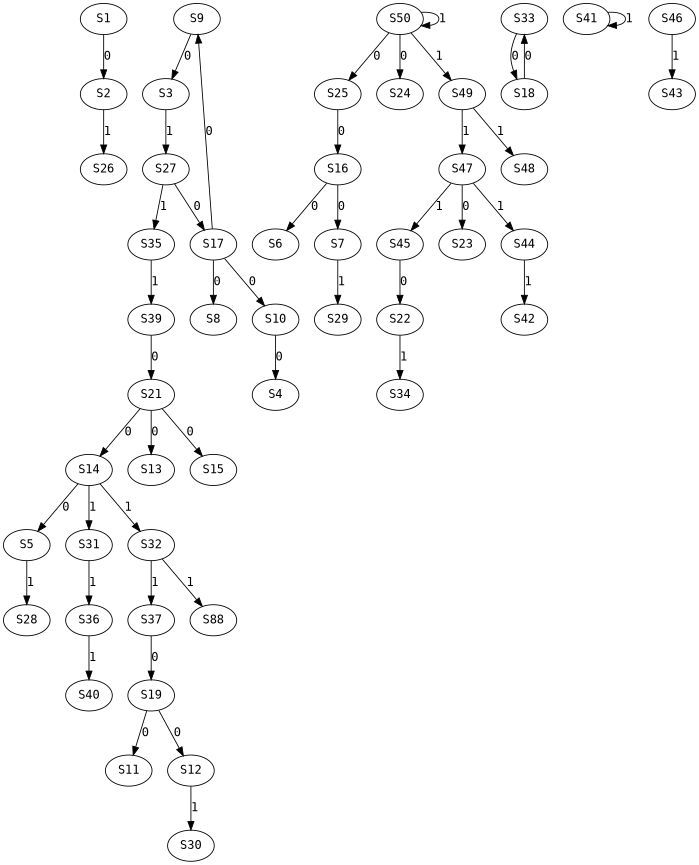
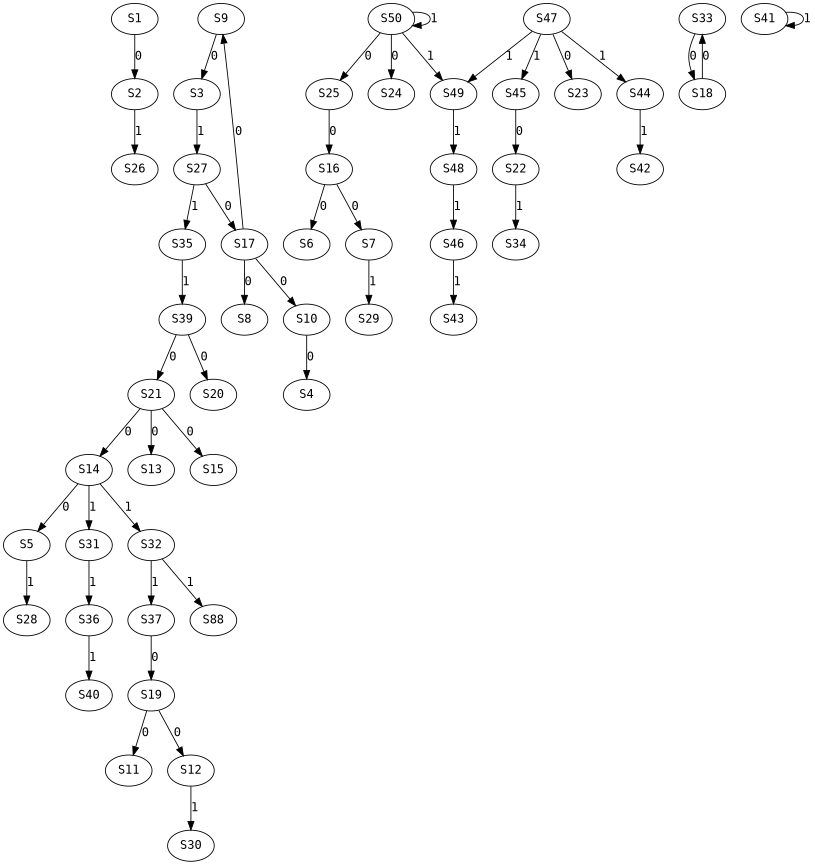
  strict digraph {
    fontname="DejaVu Sans Mono"
    node [fontname="DejaVu Sans Mono"]
    edge [fontname="DejaVu Sans Mono"]
    S1
    S2
    S26
    S9
    S3
    S27
    S17
    S35
    S10
    S4
    S14
    S5
    S31
    S32
    S28
    S36
    S37
    n18 [label=S88]
    S16
    S6
    S7
    S29
    S8
    S19
    S11
    S12
    S30
    S21
    S13
    S15
    S25
    S39
    S33
    S18
+   S20
    S45
    S22
    S34
    S47
    S23
    S44
    S42
    S50
    S24
    S49
    S48
    S40
    S41
    S46
    S43
    S1 -> S2 [label=0]
    S2 -> S26 [label=1]
    S9 -> S3 [label=0]
    S3 -> S27 [label=1]
    S27 -> S17 [label=0]
    S27 -> S35 [label=1]
    S17 -> S9 [label=0]
    S17 -> S10 [label=0]
    S17 -> S8 [label=0]
    S35 -> S39 [label=1]
    S10 -> S4 [label=0]
    S14 -> S5 [label=0]
    S14 -> S31 [label=1]
    S14 -> S32 [label=1]
    S5 -> S28 [label=1]
    S31 -> S36 [label=1]
    S32 -> S37 [label=1]
    S32 -> n18 [label=1]
    S36 -> S40 [label=1]
    S37 -> S19 [label=0]
    S16 -> S6 [label=0]
    S16 -> S7 [label=0]
    S7 -> S29 [label=1]
    S19 -> S11 [label=0]
    S19 -> S12 [label=0]
    S12 -> S30 [label=1]
    S21 -> S14 [label=0]
    S21 -> S13 [label=0]
    S21 -> S15 [label=0]
    S25 -> S16 [label=0]
    S39 -> S21 [label=0]
+   S39 -> S20 [label=0]
    S33 -> S18 [label=0]
    S18 -> S33 [label=0]
    S45 -> S22 [label=0]
    S22 -> S34 [label=1]
    S47 -> S45 [label=1]
    S47 -> S23 [label=0]
    S47 -> S44 [label=1]
    S44 -> S42 [label=1]
    S50 -> S25 [label=0]
    S50 -> S50 [label=1]
    S50 -> S24 [label=0]
    S50 -> S49 [label=1]
-   S49 -> S47 [label=1]
+   S47 -> S49 [label=1]
    S49 -> S48 [label=1]
+   S48 -> S46 [label=1]
    S41 -> S41 [label=1]
    S46 -> S43 [label=1]
  }
